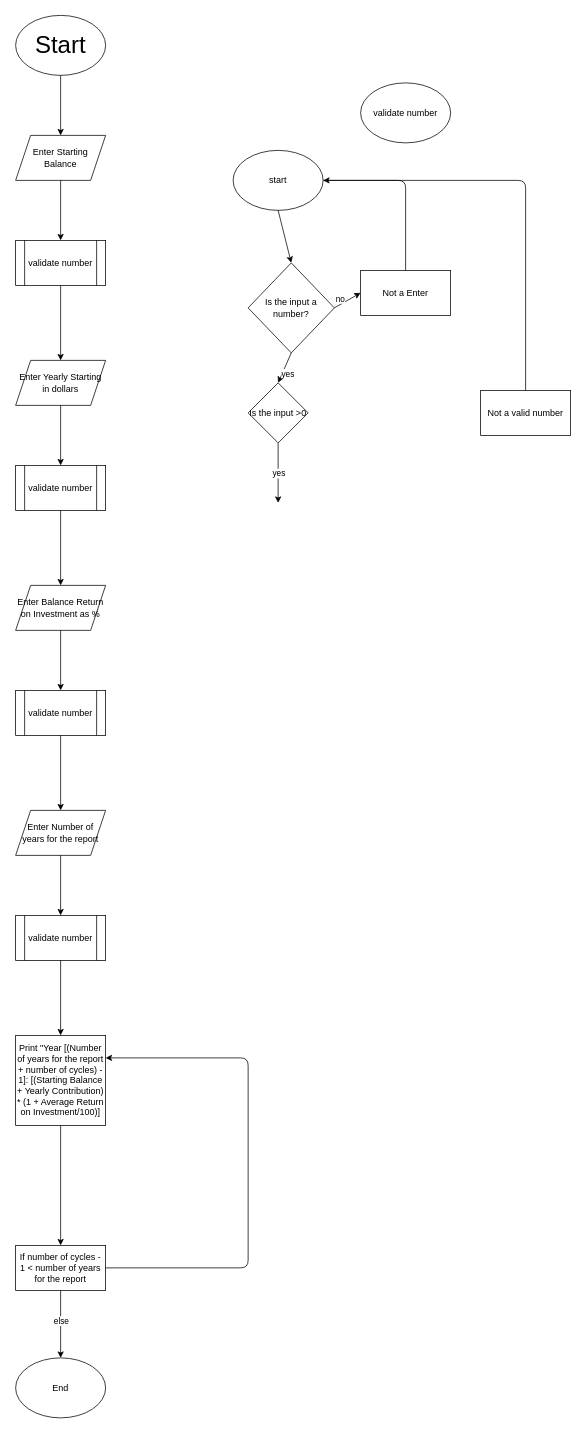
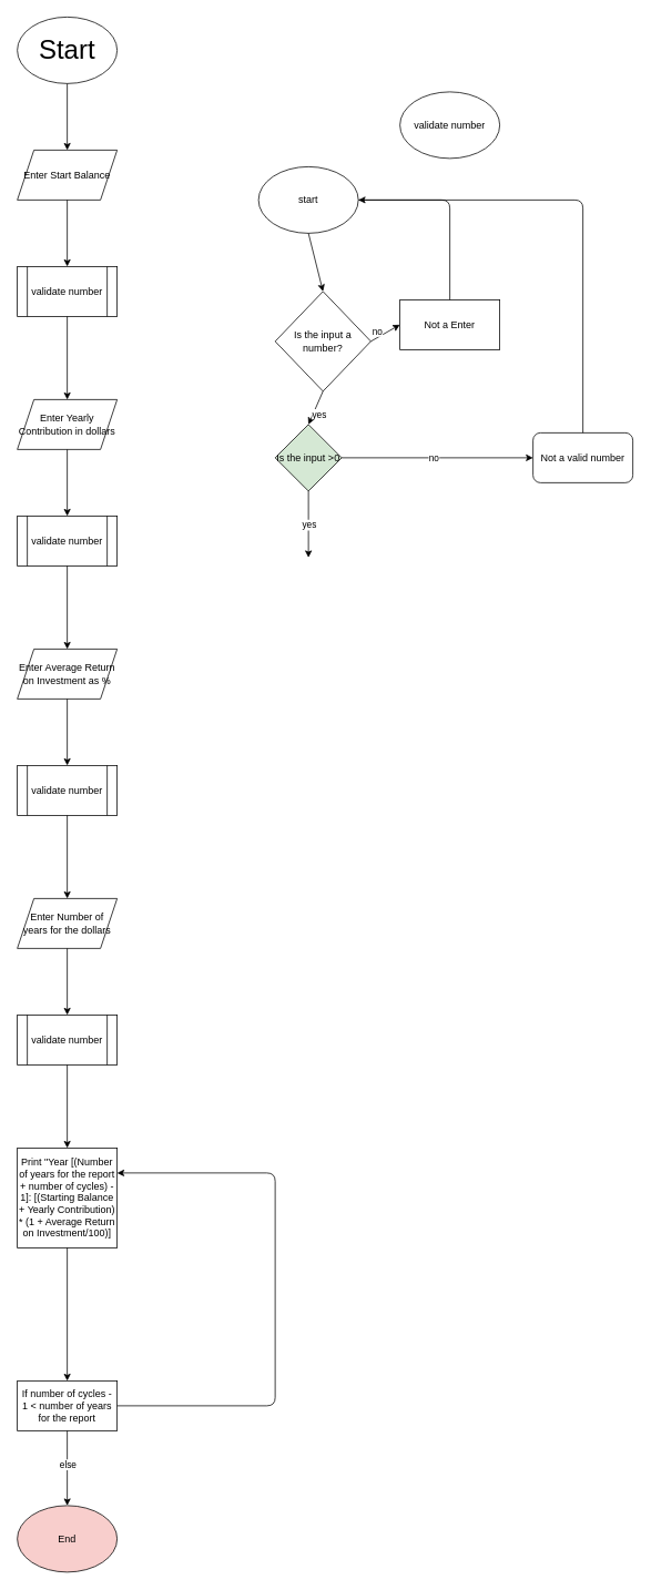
  <mxCell id="0" />
  <mxCell id="1" parent="0" />
  <mxCell id="2" value="&lt;font style=&quot;font-size: 32px&quot;&gt;Start&lt;/font&gt;" style="ellipse;whiteSpace=wrap;html=1;" vertex="1" parent="1"><mxGeometry x="20" y="20" width="120" height="80" as="geometry" /></mxCell>
  <mxCell id="3" value="" style="endArrow=classic;html=1;exitX=0.5;exitY=1;exitDx=0;exitDy=0;entryX=0.5;entryY=0;entryDx=0;entryDy=0;" edge="1" parent="1" source="2"><mxGeometry width="50" height="50" relative="1" as="geometry"><mxPoint x="79.5" y="110" as="sourcePoint" /><mxPoint x="80" y="180" as="targetPoint" /><Array as="points" /></mxGeometry></mxCell>
- <mxCell id="4" value="Enter Starting Balance" style="shape=parallelogram;perimeter=parallelogramPerimeter;whiteSpace=wrap;html=1;fixedSize=1;" vertex="1" parent="1"><mxGeometry x="20" y="180" width="120" height="60" as="geometry" /></mxCell>
+ <mxCell id="4" value="Enter Start Balance" style="shape=parallelogram;perimeter=parallelogramPerimeter;whiteSpace=wrap;html=1;fixedSize=1;" vertex="1" parent="1"><mxGeometry x="20" y="180" width="120" height="60" as="geometry" /></mxCell>
  <mxCell id="5" value="Is the input a number?" style="rhombus;whiteSpace=wrap;html=1;" vertex="1" parent="1"><mxGeometry x="330" y="350" width="115" height="120" as="geometry" /></mxCell>
  <mxCell id="6" value="" style="endArrow=classic;html=1;exitX=1;exitY=0.5;exitDx=0;exitDy=0;" edge="1" parent="1" source="5"><mxGeometry width="50" height="50" relative="1" as="geometry"><mxPoint x="430" y="400" as="sourcePoint" /><mxPoint x="480" y="390" as="targetPoint" /></mxGeometry></mxCell>
  <mxCell id="7" value="no" style="edgeLabel;html=1;align=center;verticalAlign=middle;resizable=0;points=[];" vertex="1" connectable="0" parent="6"><mxGeometry x="0.286" relative="1" as="geometry"><mxPoint x="-15" as="offset" /></mxGeometry></mxCell>
  <mxCell id="8" value="Not a Enter" style="rounded=0;whiteSpace=wrap;html=1;" vertex="1" parent="1"><mxGeometry x="480" y="360" width="120" height="60" as="geometry" /></mxCell>
  <mxCell id="9" value="" style="endArrow=classic;html=1;entryX=1;entryY=0.5;entryDx=0;entryDy=0;exitX=0.5;exitY=0;exitDx=0;exitDy=0;" edge="1" parent="1" source="8"><mxGeometry width="50" height="50" relative="1" as="geometry"><mxPoint x="530" y="360" as="sourcePoint" /><mxPoint x="420" y="240" as="targetPoint" /><Array as="points"><mxPoint x="540" y="240" /></Array></mxGeometry></mxCell>
  <mxCell id="10" value="" style="endArrow=classic;html=1;exitX=0.5;exitY=1;exitDx=0;exitDy=0;" edge="1" parent="1" source="5"><mxGeometry width="50" height="50" relative="1" as="geometry"><mxPoint x="510" y="460" as="sourcePoint" /><mxPoint x="370" y="510" as="targetPoint" /></mxGeometry></mxCell>
  <mxCell id="11" value="yes" style="edgeLabel;html=1;align=center;verticalAlign=middle;resizable=0;points=[];" vertex="1" connectable="0" parent="10"><mxGeometry x="-0.43" relative="1" as="geometry"><mxPoint y="17" as="offset" /></mxGeometry></mxCell>
- <mxCell id="12" value="Is the input &amp;gt;0" style="rhombus;whiteSpace=wrap;html=1;" vertex="1" parent="1"><mxGeometry x="330" y="510" width="80" height="80" as="geometry" /></mxCell>
- <mxCell id="15" value="Not a valid number" style="rounded=0;whiteSpace=wrap;html=1;" vertex="1" parent="1"><mxGeometry x="640" y="520" width="120" height="60" as="geometry" /></mxCell>
+ <mxCell id="12" value="Is the input &amp;gt;0" style="rhombus;whiteSpace=wrap;html=1;fillColor=#d5e8d4;" vertex="1" parent="1"><mxGeometry x="330" y="510" width="80" height="80" as="geometry" /></mxCell>
+ <mxCell id="13" value="" style="endArrow=classic;html=1;entryX=0;entryY=0.5;entryDx=0;entryDy=0;exitX=1;exitY=0.5;exitDx=0;exitDy=0;" edge="1" parent="1" source="12" target="15"><mxGeometry width="50" height="50" relative="1" as="geometry"><mxPoint x="440" y="530" as="sourcePoint" /><mxPoint x="640" y="550" as="targetPoint" /></mxGeometry></mxCell>
+ <mxCell id="14" value="no" style="edgeLabel;html=1;align=center;verticalAlign=middle;resizable=0;points=[];" vertex="1" connectable="0" parent="13"><mxGeometry x="-0.096" y="2" relative="1" as="geometry"><mxPoint x="6" y="2" as="offset" /></mxGeometry></mxCell>
+ <mxCell id="15" value="Not a valid number" style="whiteSpace=wrap;html=1;rounded=1;" vertex="1" parent="1"><mxGeometry x="640" y="520" width="120" height="60" as="geometry" /></mxCell>
  <mxCell id="16" value="" style="endArrow=classic;html=1;exitX=0.5;exitY=0;exitDx=0;exitDy=0;entryX=1;entryY=0.5;entryDx=0;entryDy=0;" edge="1" parent="1" source="15" target="22"><mxGeometry width="50" height="50" relative="1" as="geometry"><mxPoint x="510" y="460" as="sourcePoint" /><mxPoint x="440" y="240" as="targetPoint" /><Array as="points"><mxPoint x="700" y="240" /></Array></mxGeometry></mxCell>
  <mxCell id="17" value="" style="endArrow=classic;html=1;exitX=0.5;exitY=1;exitDx=0;exitDy=0;" edge="1" parent="1" source="12"><mxGeometry width="50" height="50" relative="1" as="geometry"><mxPoint x="510" y="660" as="sourcePoint" /><mxPoint x="370" y="670" as="targetPoint" /></mxGeometry></mxCell>
  <mxCell id="18" value="yes" style="edgeLabel;html=1;align=center;verticalAlign=middle;resizable=0;points=[];" vertex="1" connectable="0" parent="17"><mxGeometry x="0.245" relative="1" as="geometry"><mxPoint y="-10" as="offset" /></mxGeometry></mxCell>
  <mxCell id="19" value="validate number" style="ellipse;whiteSpace=wrap;html=1;" vertex="1" parent="1"><mxGeometry x="480" y="110" width="120" height="80" as="geometry" /></mxCell>
  <mxCell id="20" value="validate number" style="shape=process;whiteSpace=wrap;html=1;backgroundOutline=1;" vertex="1" parent="1"><mxGeometry x="20" y="320" width="120" height="60" as="geometry" /></mxCell>
  <mxCell id="21" value="" style="endArrow=classic;html=1;exitX=0.5;exitY=1;exitDx=0;exitDy=0;entryX=0.5;entryY=0;entryDx=0;entryDy=0;" edge="1" parent="1" source="4" target="20"><mxGeometry width="50" height="50" relative="1" as="geometry"><mxPoint x="60" y="290" as="sourcePoint" /><mxPoint x="110" y="240" as="targetPoint" /></mxGeometry></mxCell>
  <mxCell id="22" value="start" style="ellipse;whiteSpace=wrap;html=1;" vertex="1" parent="1"><mxGeometry x="310" y="200" width="120" height="80" as="geometry" /></mxCell>
  <mxCell id="23" value="" style="endArrow=classic;html=1;entryX=0.5;entryY=0;entryDx=0;entryDy=0;exitX=0.5;exitY=1;exitDx=0;exitDy=0;" edge="1" parent="1" source="22" target="5"><mxGeometry width="50" height="50" relative="1" as="geometry"><mxPoint x="350" y="340" as="sourcePoint" /><mxPoint x="400" y="290" as="targetPoint" /></mxGeometry></mxCell>
  <mxCell id="24" value="" style="endArrow=classic;html=1;exitX=0.5;exitY=1;exitDx=0;exitDy=0;entryX=0.5;entryY=0;entryDx=0;entryDy=0;" edge="1" parent="1" source="20"><mxGeometry width="50" height="50" relative="1" as="geometry"><mxPoint x="280" y="490" as="sourcePoint" /><mxPoint x="80" y="480" as="targetPoint" /></mxGeometry></mxCell>
- <mxCell id="25" value="Enter Yearly Starting in dollars" style="shape=parallelogram;perimeter=parallelogramPerimeter;whiteSpace=wrap;html=1;fixedSize=1;" vertex="1" parent="1"><mxGeometry x="20" y="480" width="120" height="60" as="geometry" /></mxCell>
+ <mxCell id="25" value="Enter Yearly Contribution in dollars" style="shape=parallelogram;perimeter=parallelogramPerimeter;whiteSpace=wrap;html=1;fixedSize=1;" vertex="1" parent="1"><mxGeometry x="20" y="480" width="120" height="60" as="geometry" /></mxCell>
  <mxCell id="26" value="validate number" style="shape=process;whiteSpace=wrap;html=1;backgroundOutline=1;" vertex="1" parent="1"><mxGeometry x="20" y="620" width="120" height="60" as="geometry" /></mxCell>
  <mxCell id="27" value="" style="endArrow=classic;html=1;exitX=0.5;exitY=1;exitDx=0;exitDy=0;entryX=0.5;entryY=0;entryDx=0;entryDy=0;" edge="1" parent="1" source="25" target="26"><mxGeometry width="50" height="50" relative="1" as="geometry"><mxPoint x="60" y="590" as="sourcePoint" /><mxPoint x="110" y="540" as="targetPoint" /></mxGeometry></mxCell>
  <mxCell id="28" value="" style="endArrow=classic;html=1;exitX=0.5;exitY=1;exitDx=0;exitDy=0;entryX=0.5;entryY=0;entryDx=0;entryDy=0;" edge="1" parent="1" source="26"><mxGeometry width="50" height="50" relative="1" as="geometry"><mxPoint x="280" y="790" as="sourcePoint" /><mxPoint x="80" y="780" as="targetPoint" /></mxGeometry></mxCell>
- <mxCell id="29" value="Enter Balance Return on Investment as %" style="shape=parallelogram;perimeter=parallelogramPerimeter;whiteSpace=wrap;html=1;fixedSize=1;" vertex="1" parent="1"><mxGeometry x="20" y="780" width="120" height="60" as="geometry" /></mxCell>
+ <mxCell id="29" value="Enter Average Return on Investment as %" style="shape=parallelogram;perimeter=parallelogramPerimeter;whiteSpace=wrap;html=1;fixedSize=1;" vertex="1" parent="1"><mxGeometry x="20" y="780" width="120" height="60" as="geometry" /></mxCell>
  <mxCell id="30" value="validate number" style="shape=process;whiteSpace=wrap;html=1;backgroundOutline=1;" vertex="1" parent="1"><mxGeometry x="20" y="920" width="120" height="60" as="geometry" /></mxCell>
  <mxCell id="31" value="" style="endArrow=classic;html=1;exitX=0.5;exitY=1;exitDx=0;exitDy=0;entryX=0.5;entryY=0;entryDx=0;entryDy=0;" edge="1" parent="1" source="29" target="30"><mxGeometry width="50" height="50" relative="1" as="geometry"><mxPoint x="60" y="890" as="sourcePoint" /><mxPoint x="110" y="840" as="targetPoint" /></mxGeometry></mxCell>
  <mxCell id="32" value="" style="endArrow=classic;html=1;exitX=0.5;exitY=1;exitDx=0;exitDy=0;entryX=0.5;entryY=0;entryDx=0;entryDy=0;" edge="1" parent="1" source="30"><mxGeometry width="50" height="50" relative="1" as="geometry"><mxPoint x="280" y="1090" as="sourcePoint" /><mxPoint x="80" y="1080" as="targetPoint" /></mxGeometry></mxCell>
- <mxCell id="33" value="Enter Number of years for the report" style="shape=parallelogram;perimeter=parallelogramPerimeter;whiteSpace=wrap;html=1;fixedSize=1;" vertex="1" parent="1"><mxGeometry x="20" y="1080" width="120" height="60" as="geometry" /></mxCell>
+ <mxCell id="33" value="Enter Number of years for the dollars" style="shape=parallelogram;perimeter=parallelogramPerimeter;whiteSpace=wrap;html=1;fixedSize=1;" vertex="1" parent="1"><mxGeometry x="20" y="1080" width="120" height="60" as="geometry" /></mxCell>
  <mxCell id="34" value="validate number" style="shape=process;whiteSpace=wrap;html=1;backgroundOutline=1;" vertex="1" parent="1"><mxGeometry x="20" y="1220" width="120" height="60" as="geometry" /></mxCell>
  <mxCell id="35" value="" style="endArrow=classic;html=1;exitX=0.5;exitY=1;exitDx=0;exitDy=0;entryX=0.5;entryY=0;entryDx=0;entryDy=0;" edge="1" parent="1" source="33" target="34"><mxGeometry width="50" height="50" relative="1" as="geometry"><mxPoint x="60" y="1190" as="sourcePoint" /><mxPoint x="110" y="1140" as="targetPoint" /></mxGeometry></mxCell>
  <mxCell id="36" value="" style="endArrow=classic;html=1;exitX=0.5;exitY=1;exitDx=0;exitDy=0;entryX=0.5;entryY=0;entryDx=0;entryDy=0;" edge="1" parent="1" source="34"><mxGeometry width="50" height="50" relative="1" as="geometry"><mxPoint x="280" y="1390" as="sourcePoint" /><mxPoint x="80" y="1380" as="targetPoint" /></mxGeometry></mxCell>
  <mxCell id="37" value="Print &quot;Year [(Number of years for the report + number of cycles) - 1]: [(Starting Balance + Yearly Contribution) * (1 + Average Return on Investment/100)]" style="rounded=0;whiteSpace=wrap;html=1;" vertex="1" parent="1"><mxGeometry x="20" y="1380" width="120" height="120" as="geometry" /></mxCell>
  <mxCell id="38" value="" style="endArrow=classic;html=1;exitX=0.5;exitY=1;exitDx=0;exitDy=0;" edge="1" parent="1" source="37"><mxGeometry width="50" height="50" relative="1" as="geometry"><mxPoint x="270" y="1470" as="sourcePoint" /><mxPoint x="80" y="1660" as="targetPoint" /></mxGeometry></mxCell>
  <mxCell id="39" value="If number of cycles - 1 &amp;lt; number of years for the report" style="rounded=0;whiteSpace=wrap;html=1;" vertex="1" parent="1"><mxGeometry x="20" y="1660" width="120" height="60" as="geometry" /></mxCell>
  <mxCell id="40" value="" style="endArrow=classic;html=1;exitX=1;exitY=0.5;exitDx=0;exitDy=0;entryX=1;entryY=0.5;entryDx=0;entryDy=0;" edge="1" parent="1" source="39"><mxGeometry width="50" height="50" relative="1" as="geometry"><mxPoint x="270" y="1550" as="sourcePoint" /><mxPoint x="140" y="1410" as="targetPoint" /><Array as="points"><mxPoint x="330" y="1690" /><mxPoint x="330" y="1410" /></Array></mxGeometry></mxCell>
  <mxCell id="41" value="" style="endArrow=classic;html=1;exitX=0.5;exitY=1;exitDx=0;exitDy=0;" edge="1" parent="1" source="39"><mxGeometry width="50" height="50" relative="1" as="geometry"><mxPoint x="55" y="1804" as="sourcePoint" /><mxPoint x="80" y="1810" as="targetPoint" /></mxGeometry></mxCell>
  <mxCell id="42" value="else" style="edgeLabel;html=1;align=center;verticalAlign=middle;resizable=0;points=[];" vertex="1" connectable="0" parent="41"><mxGeometry x="-0.293" y="-1" relative="1" as="geometry"><mxPoint x="1" y="8" as="offset" /></mxGeometry></mxCell>
- <mxCell id="43" value="End" style="ellipse;whiteSpace=wrap;html=1;" vertex="1" parent="1"><mxGeometry x="20" y="1810" width="120" height="80" as="geometry" /></mxCell>
+ <mxCell id="43" value="End" style="ellipse;whiteSpace=wrap;html=1;fillColor=#f8cecc;" vertex="1" parent="1"><mxGeometry x="20" y="1810" width="120" height="80" as="geometry" /></mxCell>
